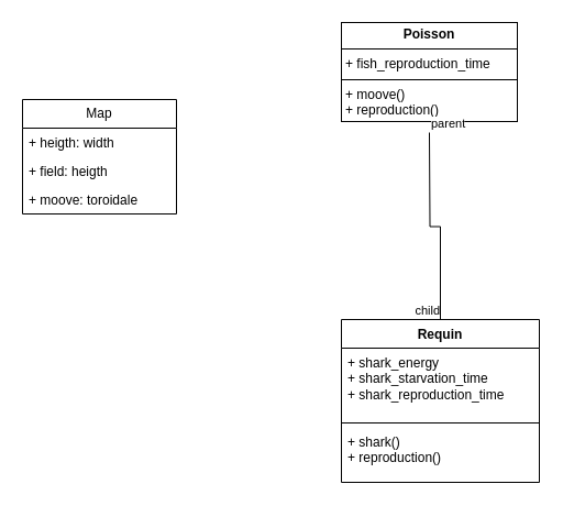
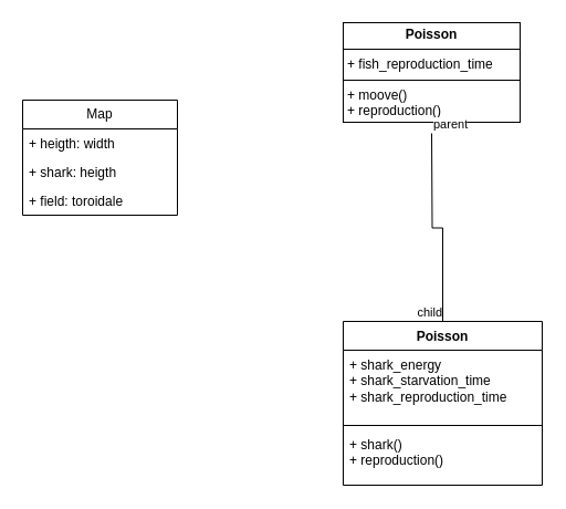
  <mxCell id="0" />
  <mxCell id="1" parent="0" />
- <mxCell id="2" value="Requin" style="swimlane;fontStyle=1;align=center;verticalAlign=top;childLayout=stackLayout;horizontal=1;startSize=26;horizontalStack=0;resizeParent=1;resizeParentMax=0;resizeLast=0;collapsible=1;marginBottom=0;whiteSpace=wrap;html=1;" vertex="1" parent="1"><mxGeometry x="310" y="290" width="180" height="148" as="geometry" /></mxCell>
+ <mxCell id="2" value="Poisson" style="swimlane;fontStyle=1;align=center;verticalAlign=top;childLayout=stackLayout;horizontal=1;startSize=26;horizontalStack=0;resizeParent=1;resizeParentMax=0;resizeLast=0;collapsible=1;marginBottom=0;whiteSpace=wrap;html=1;" vertex="1" parent="1"><mxGeometry x="310" y="290" width="180" height="148" as="geometry" /></mxCell>
  <mxCell id="3" value="+ shark_energy&lt;div&gt;+&lt;span style=&quot;background-color: transparent; color: light-dark(rgb(0, 0, 0), rgb(255, 255, 255));&quot;&gt;&amp;nbsp;shark_starvation_time&lt;/span&gt;&lt;/div&gt;&lt;div&gt;+ shark_reproduction_time&lt;div&gt;&lt;br&gt;&lt;/div&gt;&lt;/div&gt;" style="text;strokeColor=none;fillColor=none;align=left;verticalAlign=top;spacingLeft=4;spacingRight=4;overflow=hidden;rotatable=0;points=[[0,0.5],[1,0.5]];portConstraint=eastwest;whiteSpace=wrap;html=1;" vertex="1" parent="2"><mxGeometry y="26" width="180" height="64" as="geometry" /></mxCell>
  <mxCell id="4" value="" style="line;strokeWidth=1;fillColor=none;align=left;verticalAlign=middle;spacingTop=-1;spacingLeft=3;spacingRight=3;rotatable=0;labelPosition=right;points=[];portConstraint=eastwest;strokeColor=inherit;" vertex="1" parent="2"><mxGeometry y="90" width="180" height="8" as="geometry" /></mxCell>
  <mxCell id="5" value="&lt;div&gt;+ shark()&lt;/div&gt;&lt;div&gt;+ reproduction()&lt;/div&gt;" style="text;strokeColor=none;fillColor=none;align=left;verticalAlign=top;spacingLeft=4;spacingRight=4;overflow=hidden;rotatable=0;points=[[0,0.5],[1,0.5]];portConstraint=eastwest;whiteSpace=wrap;html=1;" vertex="1" parent="2"><mxGeometry y="98" width="180" height="50" as="geometry" /></mxCell>
  <mxCell id="6" value="Map" style="swimlane;fontStyle=0;childLayout=stackLayout;horizontal=1;startSize=26;fillColor=none;horizontalStack=0;resizeParent=1;resizeParentMax=0;resizeLast=0;collapsible=1;marginBottom=0;whiteSpace=wrap;html=1;" vertex="1" parent="1"><mxGeometry x="20" y="90" width="140" height="104" as="geometry" /></mxCell>
  <mxCell id="7" value="+ heigth: width" style="text;strokeColor=none;fillColor=none;align=left;verticalAlign=top;spacingLeft=4;spacingRight=4;overflow=hidden;rotatable=0;points=[[0,0.5],[1,0.5]];portConstraint=eastwest;whiteSpace=wrap;html=1;" vertex="1" parent="6"><mxGeometry y="26" width="140" height="26" as="geometry" /></mxCell>
- <mxCell id="8" value="+ field: heigth" style="text;strokeColor=none;fillColor=none;align=left;verticalAlign=top;spacingLeft=4;spacingRight=4;overflow=hidden;rotatable=0;points=[[0,0.5],[1,0.5]];portConstraint=eastwest;whiteSpace=wrap;html=1;" vertex="1" parent="6"><mxGeometry y="52" width="140" height="26" as="geometry" /></mxCell>
- <mxCell id="9" value="+ moove: toroidale" style="text;strokeColor=none;fillColor=none;align=left;verticalAlign=top;spacingLeft=4;spacingRight=4;overflow=hidden;rotatable=0;points=[[0,0.5],[1,0.5]];portConstraint=eastwest;whiteSpace=wrap;html=1;" vertex="1" parent="6"><mxGeometry y="78" width="140" height="26" as="geometry" /></mxCell>
+ <mxCell id="8" value="+ shark: heigth" style="text;strokeColor=none;fillColor=none;align=left;verticalAlign=top;spacingLeft=4;spacingRight=4;overflow=hidden;rotatable=0;points=[[0,0.5],[1,0.5]];portConstraint=eastwest;whiteSpace=wrap;html=1;" vertex="1" parent="6"><mxGeometry y="52" width="140" height="26" as="geometry" /></mxCell>
+ <mxCell id="9" value="+ field: toroidale" style="text;strokeColor=none;fillColor=none;align=left;verticalAlign=top;spacingLeft=4;spacingRight=4;overflow=hidden;rotatable=0;points=[[0,0.5],[1,0.5]];portConstraint=eastwest;whiteSpace=wrap;html=1;" vertex="1" parent="6"><mxGeometry y="78" width="140" height="26" as="geometry" /></mxCell>
  <mxCell id="10" value="&lt;p style=&quot;margin:0px;margin-top:4px;text-align:center;&quot;&gt;&lt;b&gt;Poisson&lt;/b&gt;&lt;/p&gt;&lt;hr size=&quot;1&quot; style=&quot;border-style:solid;&quot;&gt;&lt;p style=&quot;margin:0px;margin-left:4px;&quot;&gt;+ fish_reproduction_time&lt;/p&gt;&lt;hr size=&quot;1&quot; style=&quot;border-style:solid;&quot;&gt;&lt;p style=&quot;margin:0px;margin-left:4px;&quot;&gt;+ moove()&lt;/p&gt;&lt;p style=&quot;margin:0px;margin-left:4px;&quot;&gt;+ reproduction()&lt;/p&gt;" style="verticalAlign=top;align=left;overflow=fill;html=1;whiteSpace=wrap;" vertex="1" parent="1"><mxGeometry x="310" y="20" width="160" height="90" as="geometry" /></mxCell>
  <mxCell id="11" value="" style="endArrow=none;html=1;edgeStyle=orthogonalEdgeStyle;rounded=0;entryX=0.5;entryY=0;entryDx=0;entryDy=0;" edge="1" parent="1" target="2"><mxGeometry relative="1" as="geometry"><mxPoint x="390" y="120" as="sourcePoint" /><mxPoint x="390" y="250" as="targetPoint" /></mxGeometry></mxCell>
  <mxCell id="12" value="parent" style="edgeLabel;resizable=0;html=1;align=left;verticalAlign=bottom;" connectable="0" vertex="1" parent="11"><mxGeometry x="-1" relative="1" as="geometry" /></mxCell>
  <mxCell id="13" value="child" style="edgeLabel;resizable=0;html=1;align=right;verticalAlign=bottom;" connectable="0" vertex="1" parent="11"><mxGeometry x="1" relative="1" as="geometry" /></mxCell>
